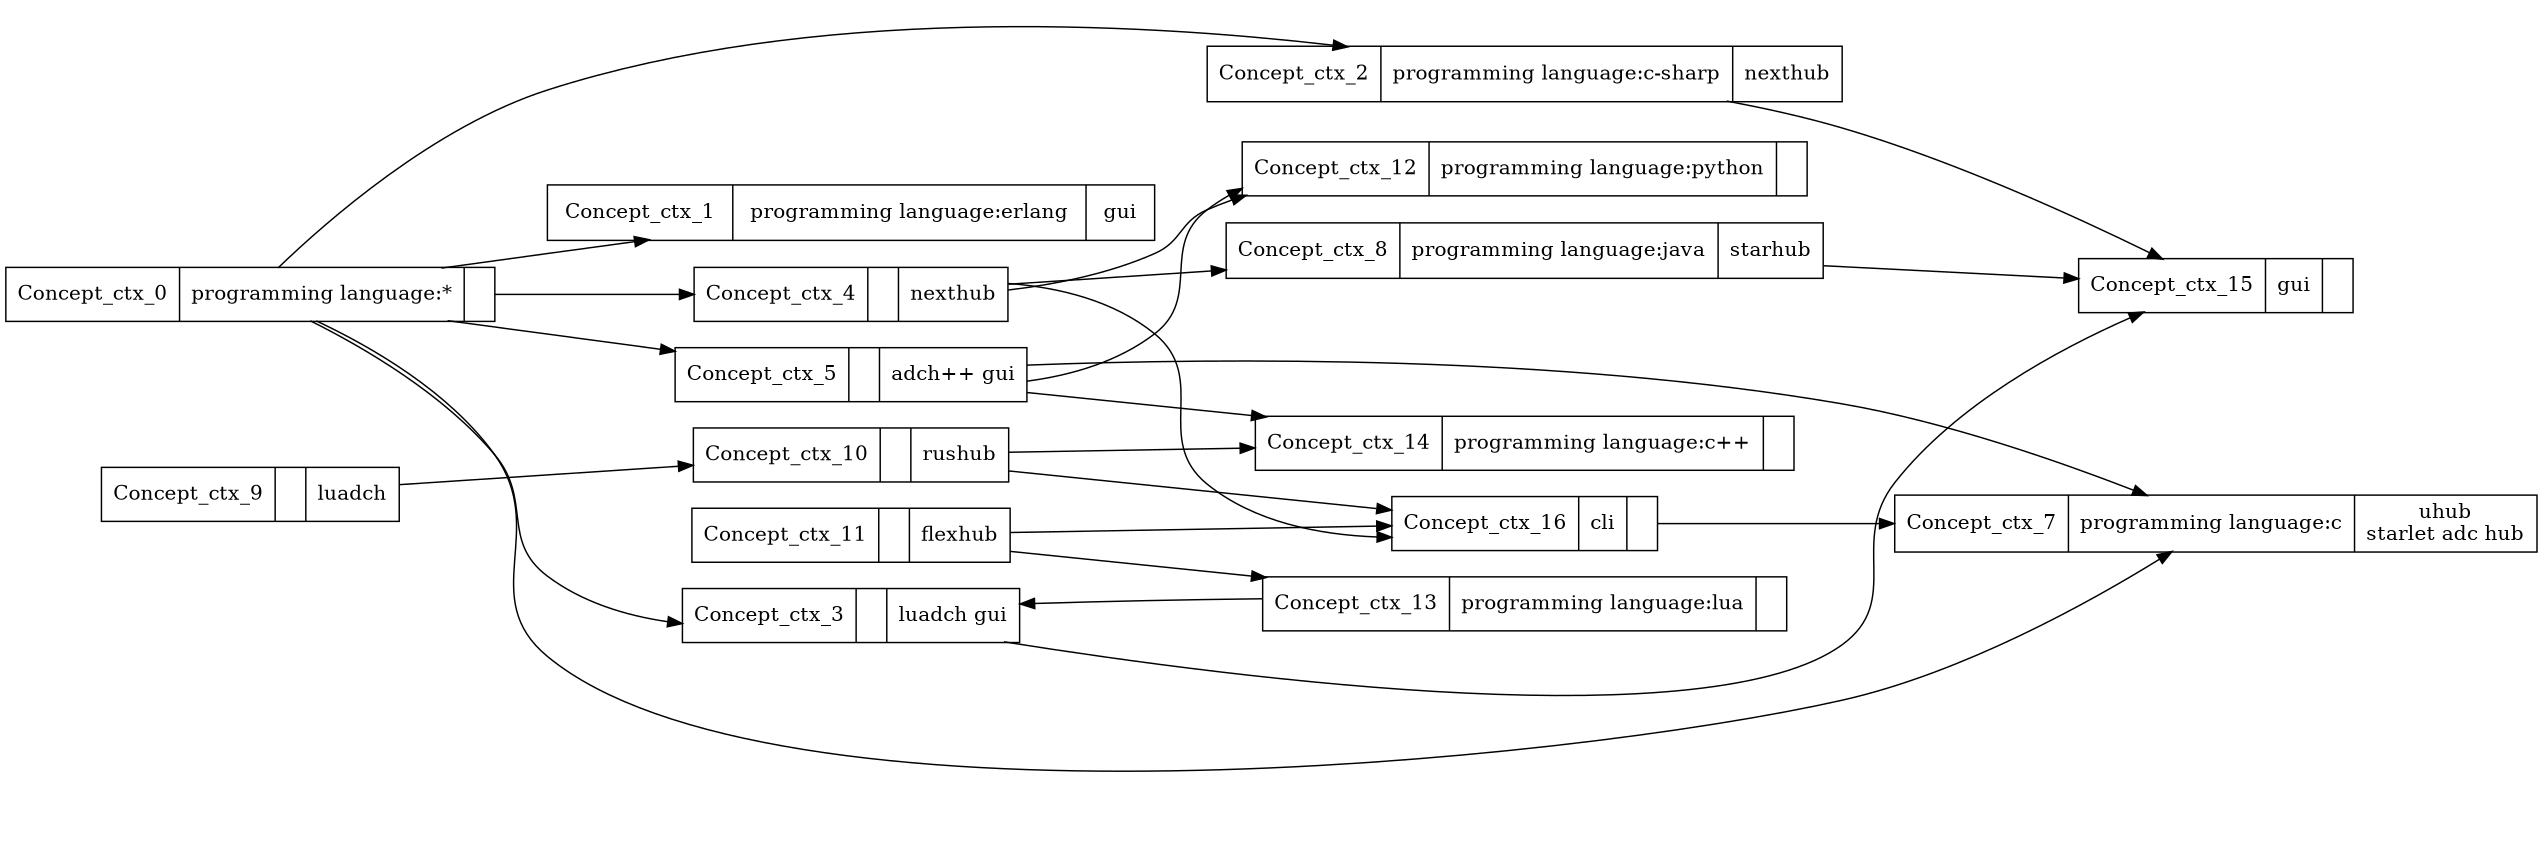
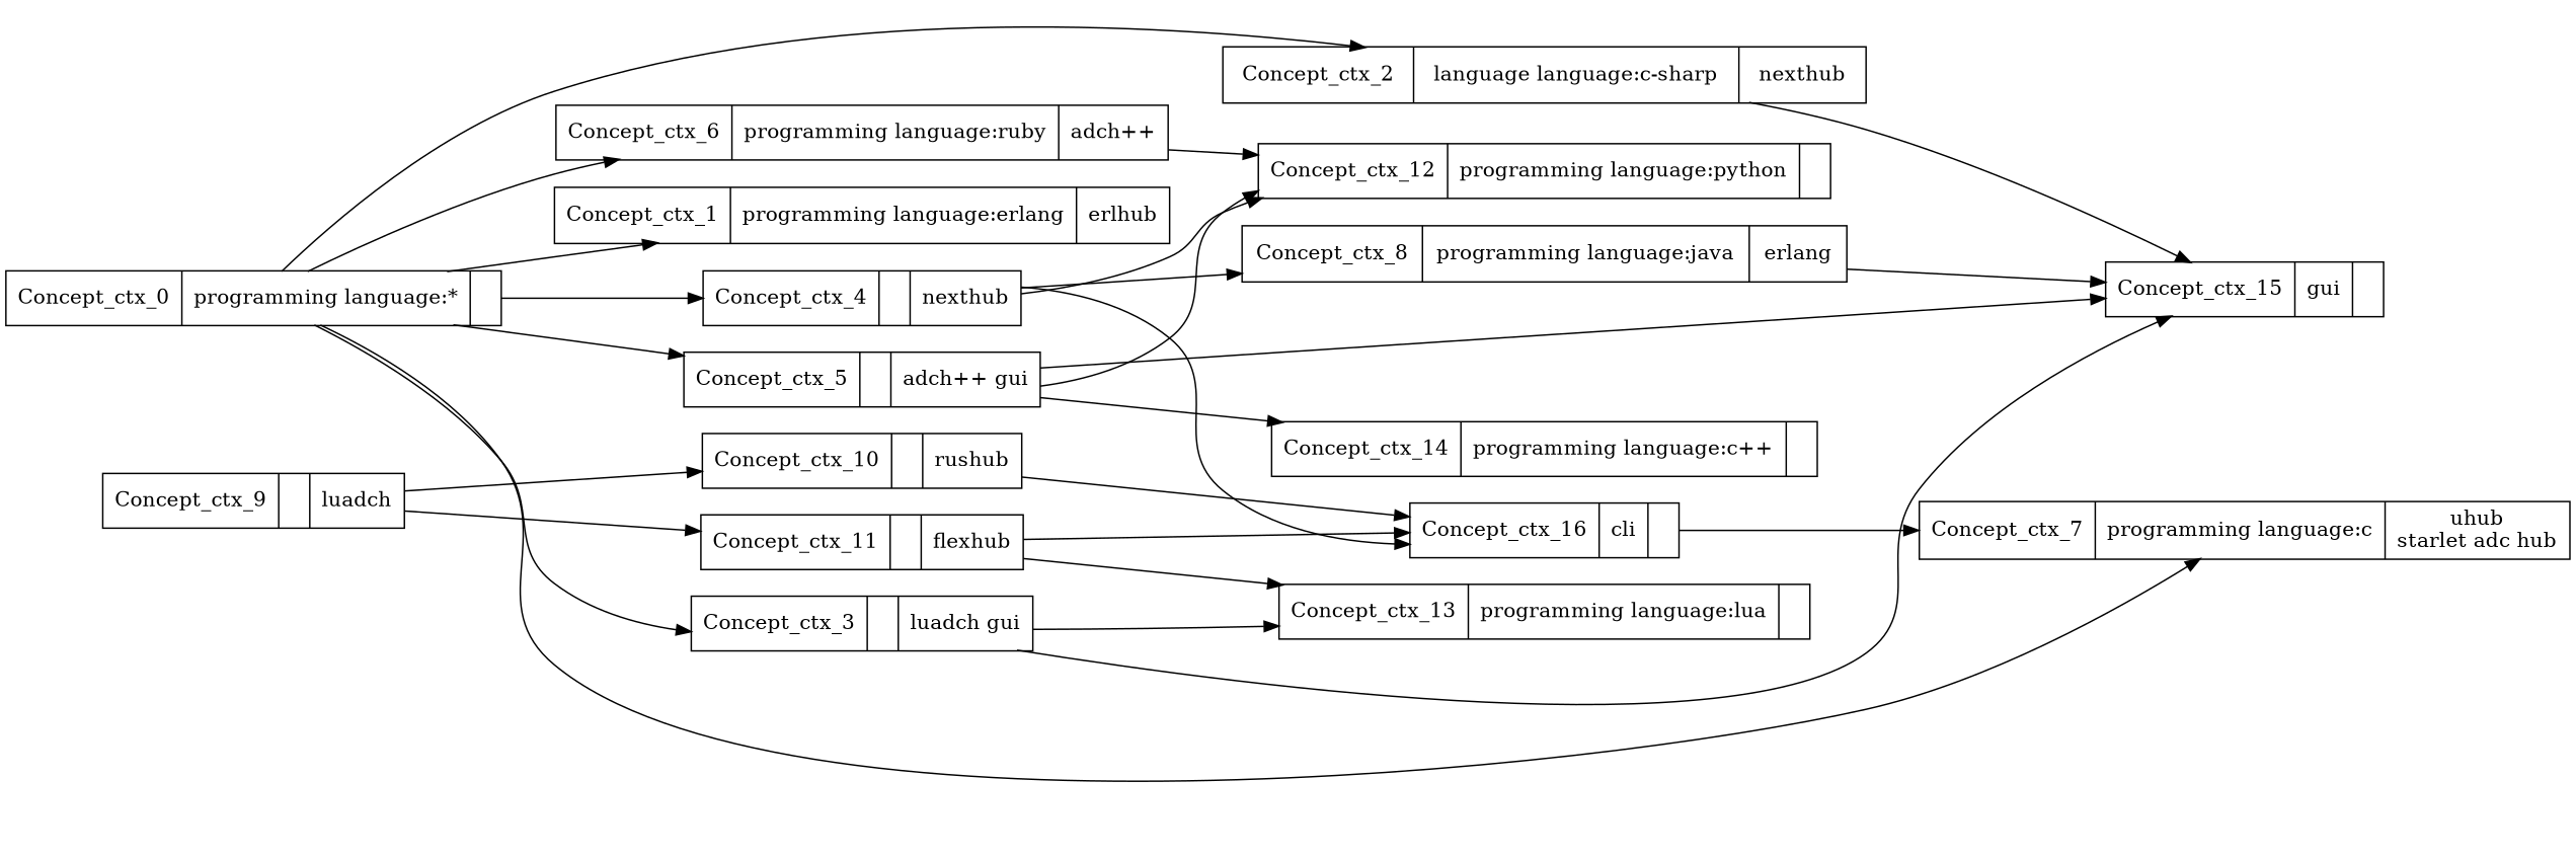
  digraph {
    rankdir=LR
    node [shape=record]
+   n1 [label="{Concept_ctx_6|programming language:ruby\n|adch++\n}"]
    n2 [label="{Concept_ctx_9||luadch\n}"]
    n3 [label="{Concept_ctx_12|programming language:python\n|}"]
-   n4 [label="{Concept_ctx_2|programming language:c-sharp\n|nexthub\n}"]
+   n4 [label="{Concept_ctx_2|language language:c-sharp\n|nexthub\n}"]
    n5 [label="{Concept_ctx_15|gui\n|}"]
-   n6 [label="{Concept_ctx_1|programming language:erlang\n|gui\n}"]
+   n6 [label="{Concept_ctx_1|programming language:erlang\n|erlhub\n}"]
    n7 [label="{Concept_ctx_4||nexthub\n}"]
-   n8 [label="{Concept_ctx_8|programming language:java\n|starhub\n}"]
+   n8 [label="{Concept_ctx_8|programming language:java\n|erlang\n}"]
    n9 [label="{Concept_ctx_16|cli\n|}"]
    n10 [label="{Concept_ctx_5||adch++ gui\n}"]
    n11 [label="{Concept_ctx_14|programming language:c++\n|}"]
    n12 [label="{Concept_ctx_3||luadch gui\n}"]
    n13 [label="{Concept_ctx_13|programming language:lua\n|}"]
    n14 [label="{Concept_ctx_7|programming language:c\n|uhub\nstarlet adc hub\n}"]
    n15 [label="{Concept_ctx_10||rushub\n}"]
    n16 [label="{Concept_ctx_11||flexhub\n}"]
    n17 [label="{Concept_ctx_0|programming language:*\n|}"]
    subgraph sub_1 {
      label=ctx
+     n1
      n2
      n3
      n4
      n5
      n6
      n7
      n8
      n9
      n10
      n11
      n12
      n13
      n14
      n15
      n16
      n17
    }
+   n1 -> n3
    n2 -> n15
+   n2 -> n16
    n4 -> n5
    n7 -> n3
    n7 -> n8
    n7 -> n9
    n8 -> n5
    n9 -> n14
    n10 -> n3
-   n10 -> n14
+   n10 -> n5
    n10 -> n11
    n12 -> n5
-   n13 -> n12
+   n12 -> n13
    n15 -> n9
-   n15 -> n11
    n16 -> n9
    n16 -> n13
+   n17 -> n1
    n17 -> n4
    n17 -> n6
    n17 -> n7
    n17 -> n10
    n17 -> n12
    n17 -> n14
  }
